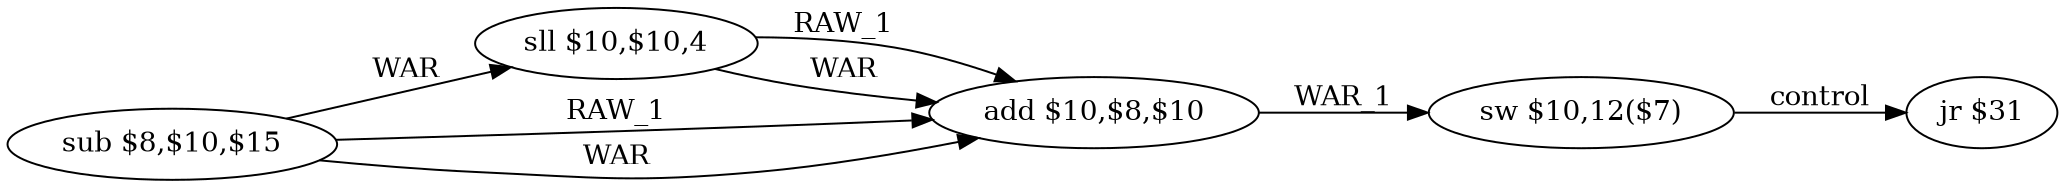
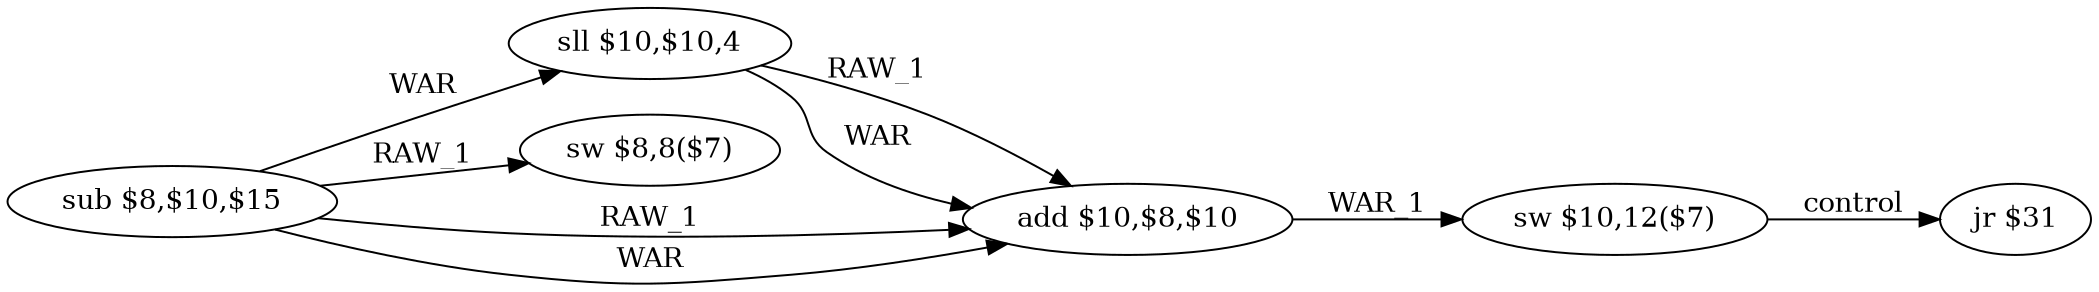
  digraph {
    rankdir=LR
    node [shape=ellipse]
    n1 [label="sub $8,$10,$15"]
    n2 [label="sll $10,$10,4"]
+   n3 [label="sw $8,8($7)"]
    n4 [label="add $10,$8,$10"]
    n5 [label="sw $10,12($7)"]
    n6 [label="jr $31"]
    n1 -> n2 [label=WAR]
+   n1 -> n3 [label=RAW_1]
    n1 -> n4 [label=RAW_1]
    n1 -> n4 [label=WAR]
    n2 -> n4 [label=RAW_1]
    n2 -> n4 [label=WAR]
    n4 -> n5 [label=WAR_1]
    n5 -> n6 [label=control]
  }
